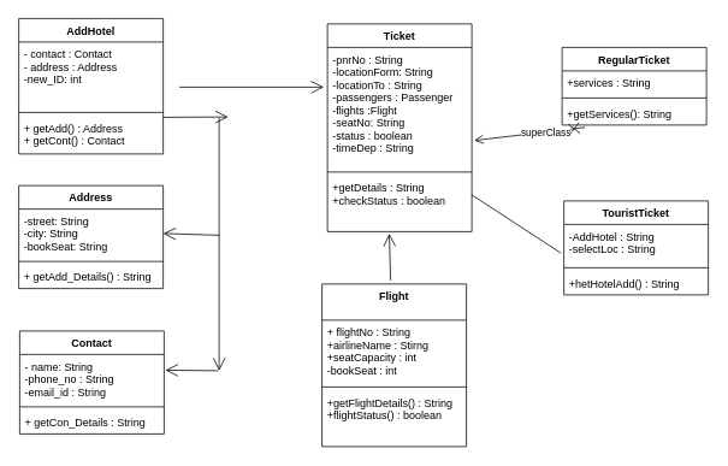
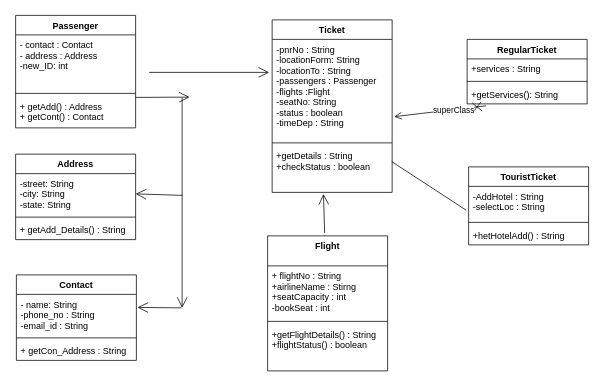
  <mxCell id="0" />
  <mxCell id="1" parent="0" />
- <mxCell id="2" value="AddHotel" style="swimlane;fontStyle=1;align=center;verticalAlign=top;childLayout=stackLayout;horizontal=1;startSize=26;horizontalStack=0;resizeParent=1;resizeParentMax=0;resizeLast=0;collapsible=1;marginBottom=0;" parent="1" vertex="1"><mxGeometry x="20" y="20" width="160" height="150" as="geometry" /></mxCell>
+ <mxCell id="2" value="Passenger" style="swimlane;fontStyle=1;align=center;verticalAlign=top;childLayout=stackLayout;horizontal=1;startSize=26;horizontalStack=0;resizeParent=1;resizeParentMax=0;resizeLast=0;collapsible=1;marginBottom=0;" parent="1" vertex="1"><mxGeometry x="20" y="20" width="160" height="150" as="geometry" /></mxCell>
  <mxCell id="3" value="- contact : Contact&#10;- address : Address&#10;-new_ID: int" style="text;strokeColor=none;fillColor=none;align=left;verticalAlign=top;spacingLeft=4;spacingRight=4;overflow=hidden;rotatable=0;points=[[0,0.5],[1,0.5]];portConstraint=eastwest;" parent="2" vertex="1"><mxGeometry y="26" width="160" height="74" as="geometry" /></mxCell>
  <mxCell id="4" value="" style="line;strokeWidth=1;fillColor=none;align=left;verticalAlign=middle;spacingTop=-1;spacingLeft=3;spacingRight=3;rotatable=0;labelPosition=right;points=[];portConstraint=eastwest;" parent="2" vertex="1"><mxGeometry y="100" width="160" height="8" as="geometry" /></mxCell>
  <mxCell id="5" value="+ getAdd() : Address&#10;+ getCont() : Contact" style="text;strokeColor=none;fillColor=none;align=left;verticalAlign=top;spacingLeft=4;spacingRight=4;overflow=hidden;rotatable=0;points=[[0,0.5],[1,0.5]];portConstraint=eastwest;" parent="2" vertex="1"><mxGeometry y="108" width="160" height="42" as="geometry" /></mxCell>
  <mxCell id="6" value="Ticket" style="swimlane;fontStyle=1;align=center;verticalAlign=top;childLayout=stackLayout;horizontal=1;startSize=26;horizontalStack=0;resizeParent=1;resizeParentMax=0;resizeLast=0;collapsible=1;marginBottom=0;" parent="1" vertex="1"><mxGeometry x="362" y="26" width="160" height="230" as="geometry" /></mxCell>
  <mxCell id="7" value="-pnrNo : String&#10;-locationForm: String&#10;-locationTo : String&#10;-passengers : Passenger&#10;-flights :Flight&#10;-seatNo: String&#10;-status : boolean&#10;-timeDep : String&#10;" style="text;strokeColor=none;fillColor=none;align=left;verticalAlign=top;spacingLeft=4;spacingRight=4;overflow=hidden;rotatable=0;points=[[0,0.5],[1,0.5]];portConstraint=eastwest;" parent="6" vertex="1"><mxGeometry y="26" width="160" height="134" as="geometry" /></mxCell>
  <mxCell id="8" value="" style="line;strokeWidth=1;fillColor=none;align=left;verticalAlign=middle;spacingTop=-1;spacingLeft=3;spacingRight=3;rotatable=0;labelPosition=right;points=[];portConstraint=eastwest;" parent="6" vertex="1"><mxGeometry y="160" width="160" height="8" as="geometry" /></mxCell>
  <mxCell id="9" value="+getDetails : String&#10;+checkStatus : boolean" style="text;strokeColor=none;fillColor=none;align=left;verticalAlign=top;spacingLeft=4;spacingRight=4;overflow=hidden;rotatable=0;points=[[0,0.5],[1,0.5]];portConstraint=eastwest;" parent="6" vertex="1"><mxGeometry y="168" width="160" height="62" as="geometry" /></mxCell>
  <mxCell id="10" value="Flight" style="swimlane;fontStyle=1;align=center;verticalAlign=top;childLayout=stackLayout;horizontal=1;startSize=40;horizontalStack=0;resizeParent=1;resizeParentMax=0;resizeLast=0;collapsible=1;marginBottom=0;" parent="1" vertex="1"><mxGeometry x="356" y="314" width="160" height="180" as="geometry" /></mxCell>
  <mxCell id="11" value="+ flightNo : String&#10;+airlineName : Stirng&#10;+seatCapacity : int&#10;-bookSeat : int" style="text;strokeColor=none;fillColor=none;align=left;verticalAlign=top;spacingLeft=4;spacingRight=4;overflow=hidden;rotatable=0;points=[[0,0.5],[1,0.5]];portConstraint=eastwest;" parent="10" vertex="1"><mxGeometry y="40" width="160" height="70" as="geometry" /></mxCell>
  <mxCell id="12" value="" style="line;strokeWidth=1;fillColor=none;align=left;verticalAlign=middle;spacingTop=-1;spacingLeft=3;spacingRight=3;rotatable=0;labelPosition=right;points=[];portConstraint=eastwest;" parent="10" vertex="1"><mxGeometry y="110" width="160" height="8" as="geometry" /></mxCell>
  <mxCell id="13" value="+getFlightDetails() : String&#10;+flightStatus() : boolean&#10;" style="text;strokeColor=none;fillColor=none;align=left;verticalAlign=top;spacingLeft=4;spacingRight=4;overflow=hidden;rotatable=0;points=[[0,0.5],[1,0.5]];portConstraint=eastwest;" parent="10" vertex="1"><mxGeometry y="118" width="160" height="62" as="geometry" /></mxCell>
  <mxCell id="14" value="Contact" style="swimlane;fontStyle=1;align=center;verticalAlign=top;childLayout=stackLayout;horizontal=1;startSize=26;horizontalStack=0;resizeParent=1;resizeParentMax=0;resizeLast=0;collapsible=1;marginBottom=0;" parent="1" vertex="1"><mxGeometry x="21" y="366" width="160" height="114" as="geometry" /></mxCell>
  <mxCell id="15" value="- name: String&#10;-phone_no : String&#10;-email_id : String" style="text;strokeColor=none;fillColor=none;align=left;verticalAlign=top;spacingLeft=4;spacingRight=4;overflow=hidden;rotatable=0;points=[[0,0.5],[1,0.5]];portConstraint=eastwest;" parent="14" vertex="1"><mxGeometry y="26" width="160" height="54" as="geometry" /></mxCell>
  <mxCell id="16" value="" style="line;strokeWidth=1;fillColor=none;align=left;verticalAlign=middle;spacingTop=-1;spacingLeft=3;spacingRight=3;rotatable=0;labelPosition=right;points=[];portConstraint=eastwest;" parent="14" vertex="1"><mxGeometry y="80" width="160" height="8" as="geometry" /></mxCell>
- <mxCell id="17" value="+ getCon_Details : String" style="text;strokeColor=none;fillColor=none;align=left;verticalAlign=top;spacingLeft=4;spacingRight=4;overflow=hidden;rotatable=0;points=[[0,0.5],[1,0.5]];portConstraint=eastwest;" parent="14" vertex="1"><mxGeometry y="88" width="160" height="26" as="geometry" /></mxCell>
+ <mxCell id="17" value="+ getCon_Address : String" style="text;strokeColor=none;fillColor=none;align=left;verticalAlign=top;spacingLeft=4;spacingRight=4;overflow=hidden;rotatable=0;points=[[0,0.5],[1,0.5]];portConstraint=eastwest;" parent="14" vertex="1"><mxGeometry y="88" width="160" height="26" as="geometry" /></mxCell>
  <mxCell id="18" value="Address" style="swimlane;fontStyle=1;align=center;verticalAlign=top;childLayout=stackLayout;horizontal=1;startSize=26;horizontalStack=0;resizeParent=1;resizeParentMax=0;resizeLast=0;collapsible=1;marginBottom=0;" parent="1" vertex="1"><mxGeometry x="20" y="205" width="160" height="114" as="geometry" /></mxCell>
- <mxCell id="19" value="-street: String&#10;-city: String&#10;-bookSeat: String" style="text;strokeColor=none;fillColor=none;align=left;verticalAlign=top;spacingLeft=4;spacingRight=4;overflow=hidden;rotatable=0;points=[[0,0.5],[1,0.5]];portConstraint=eastwest;" parent="18" vertex="1"><mxGeometry y="26" width="160" height="54" as="geometry" /></mxCell>
+ <mxCell id="19" value="-street: String&#10;-city: String&#10;-state: String" style="text;strokeColor=none;fillColor=none;align=left;verticalAlign=top;spacingLeft=4;spacingRight=4;overflow=hidden;rotatable=0;points=[[0,0.5],[1,0.5]];portConstraint=eastwest;" parent="18" vertex="1"><mxGeometry y="26" width="160" height="54" as="geometry" /></mxCell>
  <mxCell id="20" value="" style="line;strokeWidth=1;fillColor=none;align=left;verticalAlign=middle;spacingTop=-1;spacingLeft=3;spacingRight=3;rotatable=0;labelPosition=right;points=[];portConstraint=eastwest;" vertex="1" parent="18"><mxGeometry y="80" width="160" height="8" as="geometry" /></mxCell>
  <mxCell id="21" value="+ getAdd_Details() : String" style="text;strokeColor=none;fillColor=none;align=left;verticalAlign=top;spacingLeft=4;spacingRight=4;overflow=hidden;rotatable=0;points=[[0,0.5],[1,0.5]];portConstraint=eastwest;" parent="18" vertex="1"><mxGeometry y="88" width="160" height="26" as="geometry" /></mxCell>
  <mxCell id="22" value="RegularTicket" style="swimlane;fontStyle=1;align=center;verticalAlign=top;childLayout=stackLayout;horizontal=1;startSize=26;horizontalStack=0;resizeParent=1;resizeParentMax=0;resizeLast=0;collapsible=1;marginBottom=0;" parent="1" vertex="1"><mxGeometry x="622" y="52" width="160" height="86" as="geometry" /></mxCell>
  <mxCell id="23" value="+services : String" style="text;strokeColor=none;fillColor=none;align=left;verticalAlign=top;spacingLeft=4;spacingRight=4;overflow=hidden;rotatable=0;points=[[0,0.5],[1,0.5]];portConstraint=eastwest;" parent="22" vertex="1"><mxGeometry y="26" width="160" height="26" as="geometry" /></mxCell>
  <mxCell id="24" value="" style="line;strokeWidth=1;fillColor=none;align=left;verticalAlign=middle;spacingTop=-1;spacingLeft=3;spacingRight=3;rotatable=0;labelPosition=right;points=[];portConstraint=eastwest;" parent="22" vertex="1"><mxGeometry y="52" width="160" height="8" as="geometry" /></mxCell>
  <mxCell id="25" value="+getServices(): String" style="text;strokeColor=none;fillColor=none;align=left;verticalAlign=top;spacingLeft=4;spacingRight=4;overflow=hidden;rotatable=0;points=[[0,0.5],[1,0.5]];portConstraint=eastwest;" parent="22" vertex="1"><mxGeometry y="60" width="160" height="26" as="geometry" /></mxCell>
  <mxCell id="26" value="TouristTicket" style="swimlane;fontStyle=1;align=center;verticalAlign=top;childLayout=stackLayout;horizontal=1;startSize=26;horizontalStack=0;resizeParent=1;resizeParentMax=0;resizeLast=0;collapsible=1;marginBottom=0;" vertex="1" parent="1"><mxGeometry x="624" y="222" width="160" height="104" as="geometry" /></mxCell>
  <mxCell id="27" value="-AddHotel : String&#10;-selectLoc : String" style="text;strokeColor=none;fillColor=none;align=left;verticalAlign=top;spacingLeft=4;spacingRight=4;overflow=hidden;rotatable=0;points=[[0,0.5],[1,0.5]];portConstraint=eastwest;" vertex="1" parent="26"><mxGeometry y="26" width="160" height="44" as="geometry" /></mxCell>
  <mxCell id="28" value="" style="line;strokeWidth=1;fillColor=none;align=left;verticalAlign=middle;spacingTop=-1;spacingLeft=3;spacingRight=3;rotatable=0;labelPosition=right;points=[];portConstraint=eastwest;" vertex="1" parent="26"><mxGeometry y="70" width="160" height="8" as="geometry" /></mxCell>
  <mxCell id="29" value="+hetHotelAdd() : String&#10;" style="text;strokeColor=none;fillColor=none;align=left;verticalAlign=top;spacingLeft=4;spacingRight=4;overflow=hidden;rotatable=0;points=[[0,0.5],[1,0.5]];portConstraint=eastwest;" vertex="1" parent="26"><mxGeometry y="78" width="160" height="26" as="geometry" /></mxCell>
  <mxCell id="30" value="" style="endArrow=open;startArrow=cross;endFill=0;startFill=0;endSize=8;startSize=10;html=1;rounded=0;exitX=0.158;exitY=1.1;exitDx=0;exitDy=0;exitPerimeter=0;entryX=1.017;entryY=0.769;entryDx=0;entryDy=0;entryPerimeter=0;" edge="1" parent="1" source="25" target="7"><mxGeometry width="160" relative="1" as="geometry"><mxPoint x="449" y="180" as="sourcePoint" /><mxPoint x="609" y="160" as="targetPoint" /></mxGeometry></mxCell>
  <mxCell id="31" value="superClass" style="edgeLabel;html=1;align=center;verticalAlign=middle;resizable=0;points=[];" vertex="1" connectable="0" parent="30"><mxGeometry x="-0.288" y="1" relative="1" as="geometry"><mxPoint as="offset" /></mxGeometry></mxCell>
  <mxCell id="32" value="" style="endArrow=none;endFill=1;endSize=12;html=1;rounded=0;exitX=-0.02;exitY=0.723;exitDx=0;exitDy=0;exitPerimeter=0;entryX=0.997;entryY=0.339;entryDx=0;entryDy=0;entryPerimeter=0;" edge="1" parent="1" source="27" target="9"><mxGeometry width="160" relative="1" as="geometry"><mxPoint x="572" y="260" as="sourcePoint" /><mxPoint x="542" y="260" as="targetPoint" /></mxGeometry></mxCell>
  <mxCell id="33" value="" style="endArrow=open;endFill=1;endSize=12;html=1;rounded=0;entryX=0.428;entryY=1.035;entryDx=0;entryDy=0;entryPerimeter=0;" edge="1" parent="1" target="9"><mxGeometry width="160" relative="1" as="geometry"><mxPoint x="432" y="310" as="sourcePoint" /><mxPoint x="542" y="260" as="targetPoint" /></mxGeometry></mxCell>
  <mxCell id="34" value="" style="endArrow=open;endFill=1;endSize=12;html=1;rounded=0;" edge="1" parent="1"><mxGeometry width="160" relative="1" as="geometry"><mxPoint x="198" y="96" as="sourcePoint" /><mxPoint x="358" y="96" as="targetPoint" /></mxGeometry></mxCell>
  <mxCell id="35" value="" style="endArrow=open;endFill=1;endSize=12;html=1;rounded=0;exitX=1;exitY=0.033;exitDx=0;exitDy=0;exitPerimeter=0;" edge="1" parent="1" source="5"><mxGeometry width="160" relative="1" as="geometry"><mxPoint x="294" y="260" as="sourcePoint" /><mxPoint x="252" y="129" as="targetPoint" /></mxGeometry></mxCell>
  <mxCell id="36" value="" style="endArrow=open;endFill=1;endSize=12;html=1;rounded=0;" edge="1" parent="1"><mxGeometry width="160" relative="1" as="geometry"><mxPoint x="242" y="130" as="sourcePoint" /><mxPoint x="242" y="410" as="targetPoint" /></mxGeometry></mxCell>
  <mxCell id="37" value="" style="endArrow=open;endFill=1;endSize=12;html=1;rounded=0;entryX=1.009;entryY=0.322;entryDx=0;entryDy=0;entryPerimeter=0;" edge="1" parent="1" target="15"><mxGeometry width="160" relative="1" as="geometry"><mxPoint x="241" y="410" as="sourcePoint" /><mxPoint x="180" y="419" as="targetPoint" /></mxGeometry></mxCell>
  <mxCell id="38" value="" style="endArrow=open;endFill=1;endSize=12;html=1;rounded=0;entryX=1;entryY=0.5;entryDx=0;entryDy=0;" edge="1" parent="1" target="19"><mxGeometry width="160" relative="1" as="geometry"><mxPoint x="242" y="260" as="sourcePoint" /><mxPoint x="542" y="260" as="targetPoint" /></mxGeometry></mxCell>
